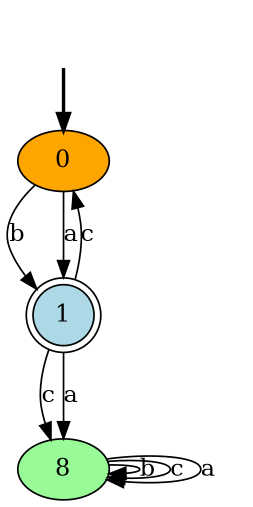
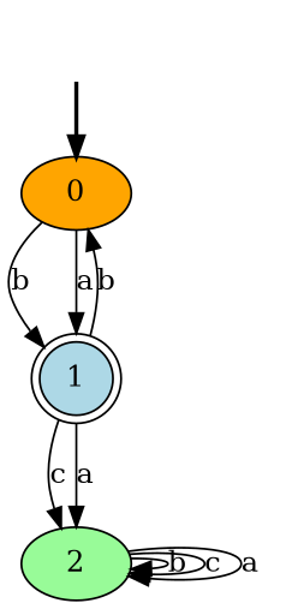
  digraph {
    node [style=filled]
    fake [style=invisible]
    0 [fillcolor=orange root=true]
    1 [fillcolor=lightblue shape=doublecircle]
-   2 [fillcolor=palegreen label=8]
+   2 [fillcolor=palegreen]
    fake -> 0 [style=bold]
    0 -> 1 [label=b]
    0 -> 1 [label=a]
-   1 -> 0 [label=c]
+   1 -> 0 [label=b]
    1 -> 2 [label=c]
    1 -> 2 [label=a]
    2 -> 2 [label=b]
    2 -> 2 [label=c]
    2 -> 2 [label=a]
  }
